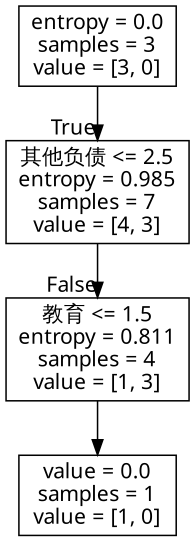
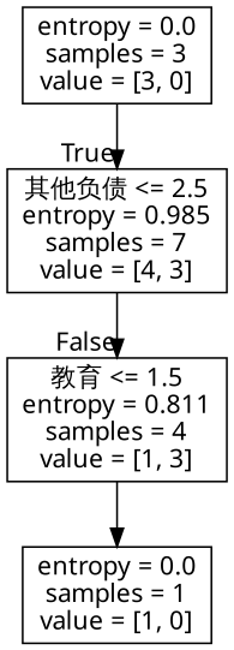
  digraph {
    node [fontname=SimHei shape=box]
    edge [fontname=SimHei labeldistance=2.5]
    n1 [label="其他负债 <= 2.5\nentropy = 0.985\nsamples = 7\nvalue = [4, 3]"]
    n2 [label="教育 <= 1.5\nentropy = 0.811\nsamples = 4\nvalue = [1, 3]"]
    n3 [label="entropy = 0.0\nsamples = 3\nvalue = [3, 0]"]
-   n4 [label="value = 0.0\nsamples = 1\nvalue = [1, 0]"]
+   n4 [label="entropy = 0.0\nsamples = 1\nvalue = [1, 0]"]
    n1 -> n2 [headlabel=False labelangle=-45]
    n2 -> n4 [labeldistance=""]
    n3 -> n1 [headlabel=True labelangle=45]
  }
